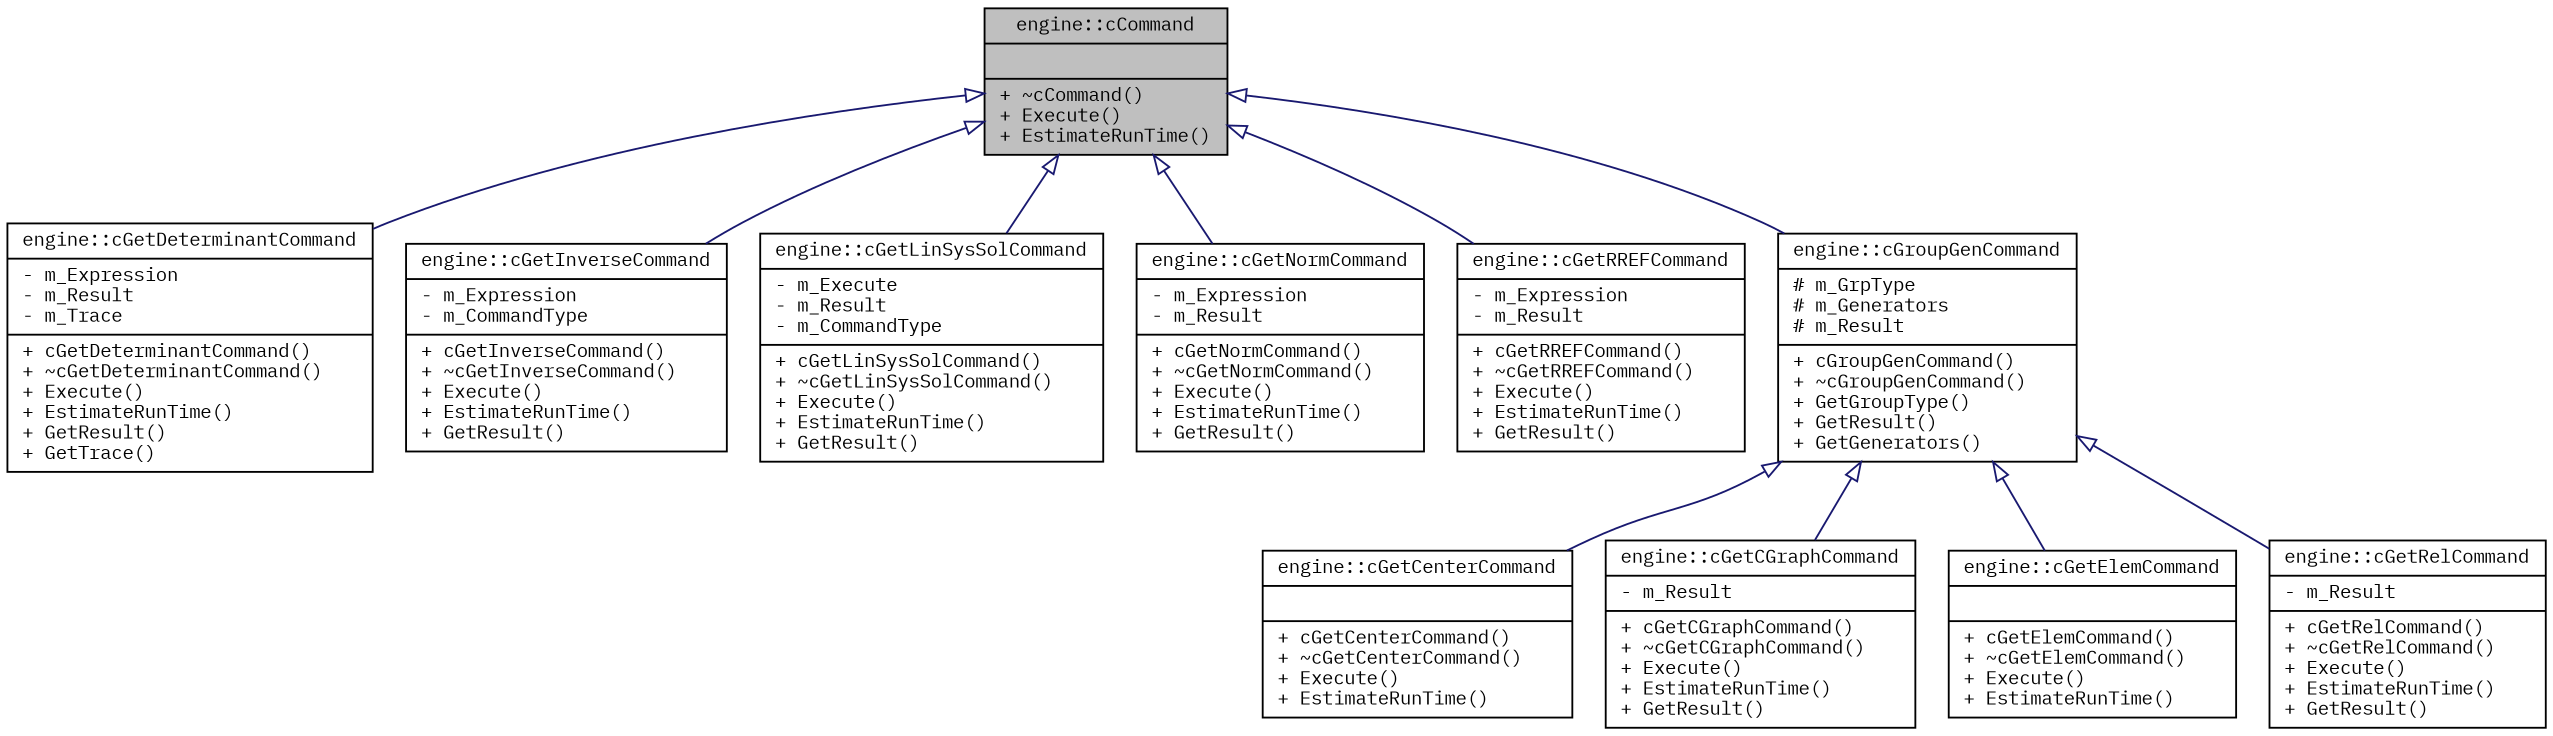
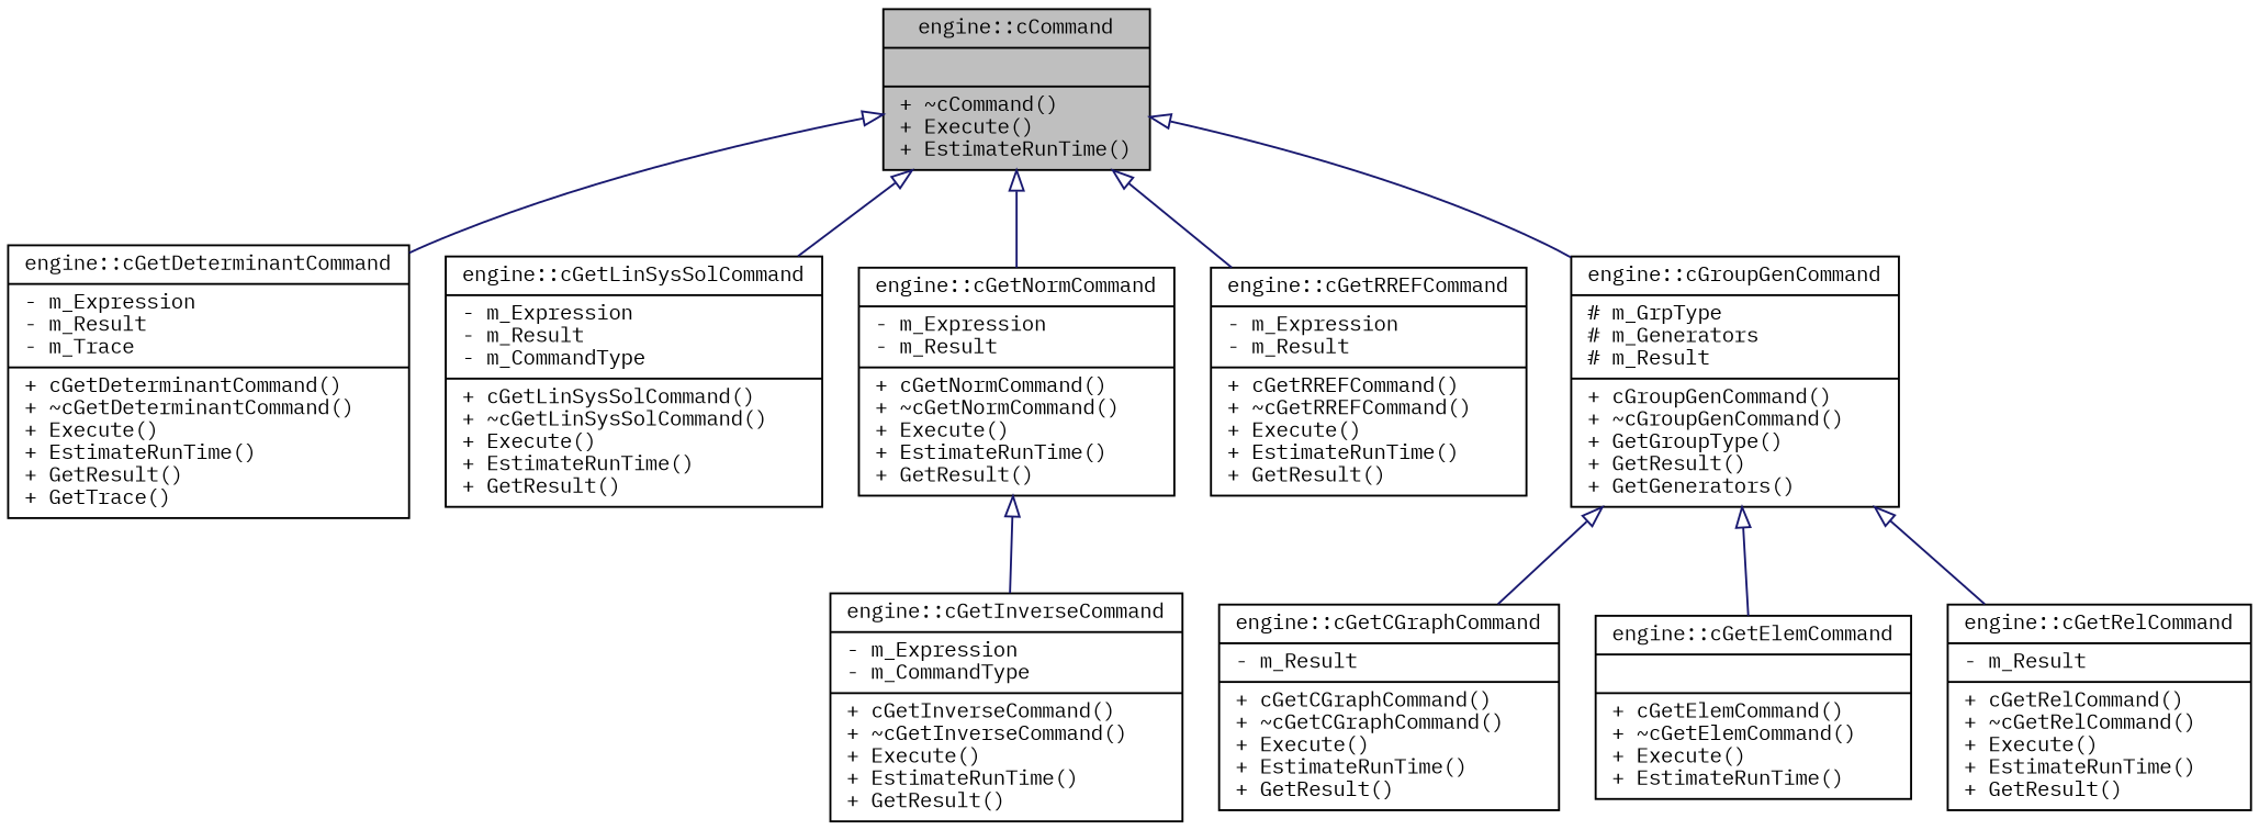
  digraph {
    fontname="IBM Plex Mono"
    node [color=black fillcolor=white fontname="IBM Plex Mono" fontsize=10 shape=record style=filled]
    edge [arrowtail=onormal color=midnightblue dir=back fontname="IBM Plex Mono" fontsize=10 labelfontname=Helvetica labelfontsize=10 style=solid]
    n1 [fillcolor=grey75 fontcolor=black height=0.2 label="{engine::cCommand\n||+ ~cCommand()\l+ Execute()\l+ EstimateRunTime()\l}" width=0.4]
    n2 [height=0.2 label="{engine::cGetDeterminantCommand\n|- m_Expression\l- m_Result\l- m_Trace\l|+ cGetDeterminantCommand()\l+ ~cGetDeterminantCommand()\l+ Execute()\l+ EstimateRunTime()\l+ GetResult()\l+ GetTrace()\l}" width=0.4]
    n3 [height=0.2 label="{engine::cGetInverseCommand\n|- m_Expression\l- m_CommandType\l|+ cGetInverseCommand()\l+ ~cGetInverseCommand()\l+ Execute()\l+ EstimateRunTime()\l+ GetResult()\l}" width=0.4]
-   n4 [height=0.2 label="{engine::cGetLinSysSolCommand\n|- m_Execute\l- m_Result\l- m_CommandType\l|+ cGetLinSysSolCommand()\l+ ~cGetLinSysSolCommand()\l+ Execute()\l+ EstimateRunTime()\l+ GetResult()\l}" width=0.4]
+   n4 [height=0.2 label="{engine::cGetLinSysSolCommand\n|- m_Expression\l- m_Result\l- m_CommandType\l|+ cGetLinSysSolCommand()\l+ ~cGetLinSysSolCommand()\l+ Execute()\l+ EstimateRunTime()\l+ GetResult()\l}" width=0.4]
    n5 [height=0.2 label="{engine::cGetNormCommand\n|- m_Expression\l- m_Result\l|+ cGetNormCommand()\l+ ~cGetNormCommand()\l+ Execute()\l+ EstimateRunTime()\l+ GetResult()\l}" width=0.4]
    n6 [height=0.2 label="{engine::cGetRREFCommand\n|- m_Expression\l- m_Result\l|+ cGetRREFCommand()\l+ ~cGetRREFCommand()\l+ Execute()\l+ EstimateRunTime()\l+ GetResult()\l}" width=0.4]
    n7 [height=0.2 label="{engine::cGroupGenCommand\n|# m_GrpType\l# m_Generators\l# m_Result\l|+ cGroupGenCommand()\l+ ~cGroupGenCommand()\l+ GetGroupType()\l+ GetResult()\l+ GetGenerators()\l}" width=0.4]
-   n8 [height=0.2 label="{engine::cGetCenterCommand\n||+ cGetCenterCommand()\l+ ~cGetCenterCommand()\l+ Execute()\l+ EstimateRunTime()\l}" width=0.4]
    n9 [height=0.2 label="{engine::cGetCGraphCommand\n|- m_Result\l|+ cGetCGraphCommand()\l+ ~cGetCGraphCommand()\l+ Execute()\l+ EstimateRunTime()\l+ GetResult()\l}" width=0.4]
    n10 [height=0.2 label="{engine::cGetElemCommand\n||+ cGetElemCommand()\l+ ~cGetElemCommand()\l+ Execute()\l+ EstimateRunTime()\l}" width=0.4]
    n11 [height=0.2 label="{engine::cGetRelCommand\n|- m_Result\l|+ cGetRelCommand()\l+ ~cGetRelCommand()\l+ Execute()\l+ EstimateRunTime()\l+ GetResult()\l}" width=0.4]
    n1 -> n2
-   n1 -> n3
+   n5 -> n3
    n1 -> n4
    n1 -> n5
    n1 -> n6
    n1 -> n7
-   n7 -> n8
    n7 -> n9
    n7 -> n10
    n7 -> n11
  }
